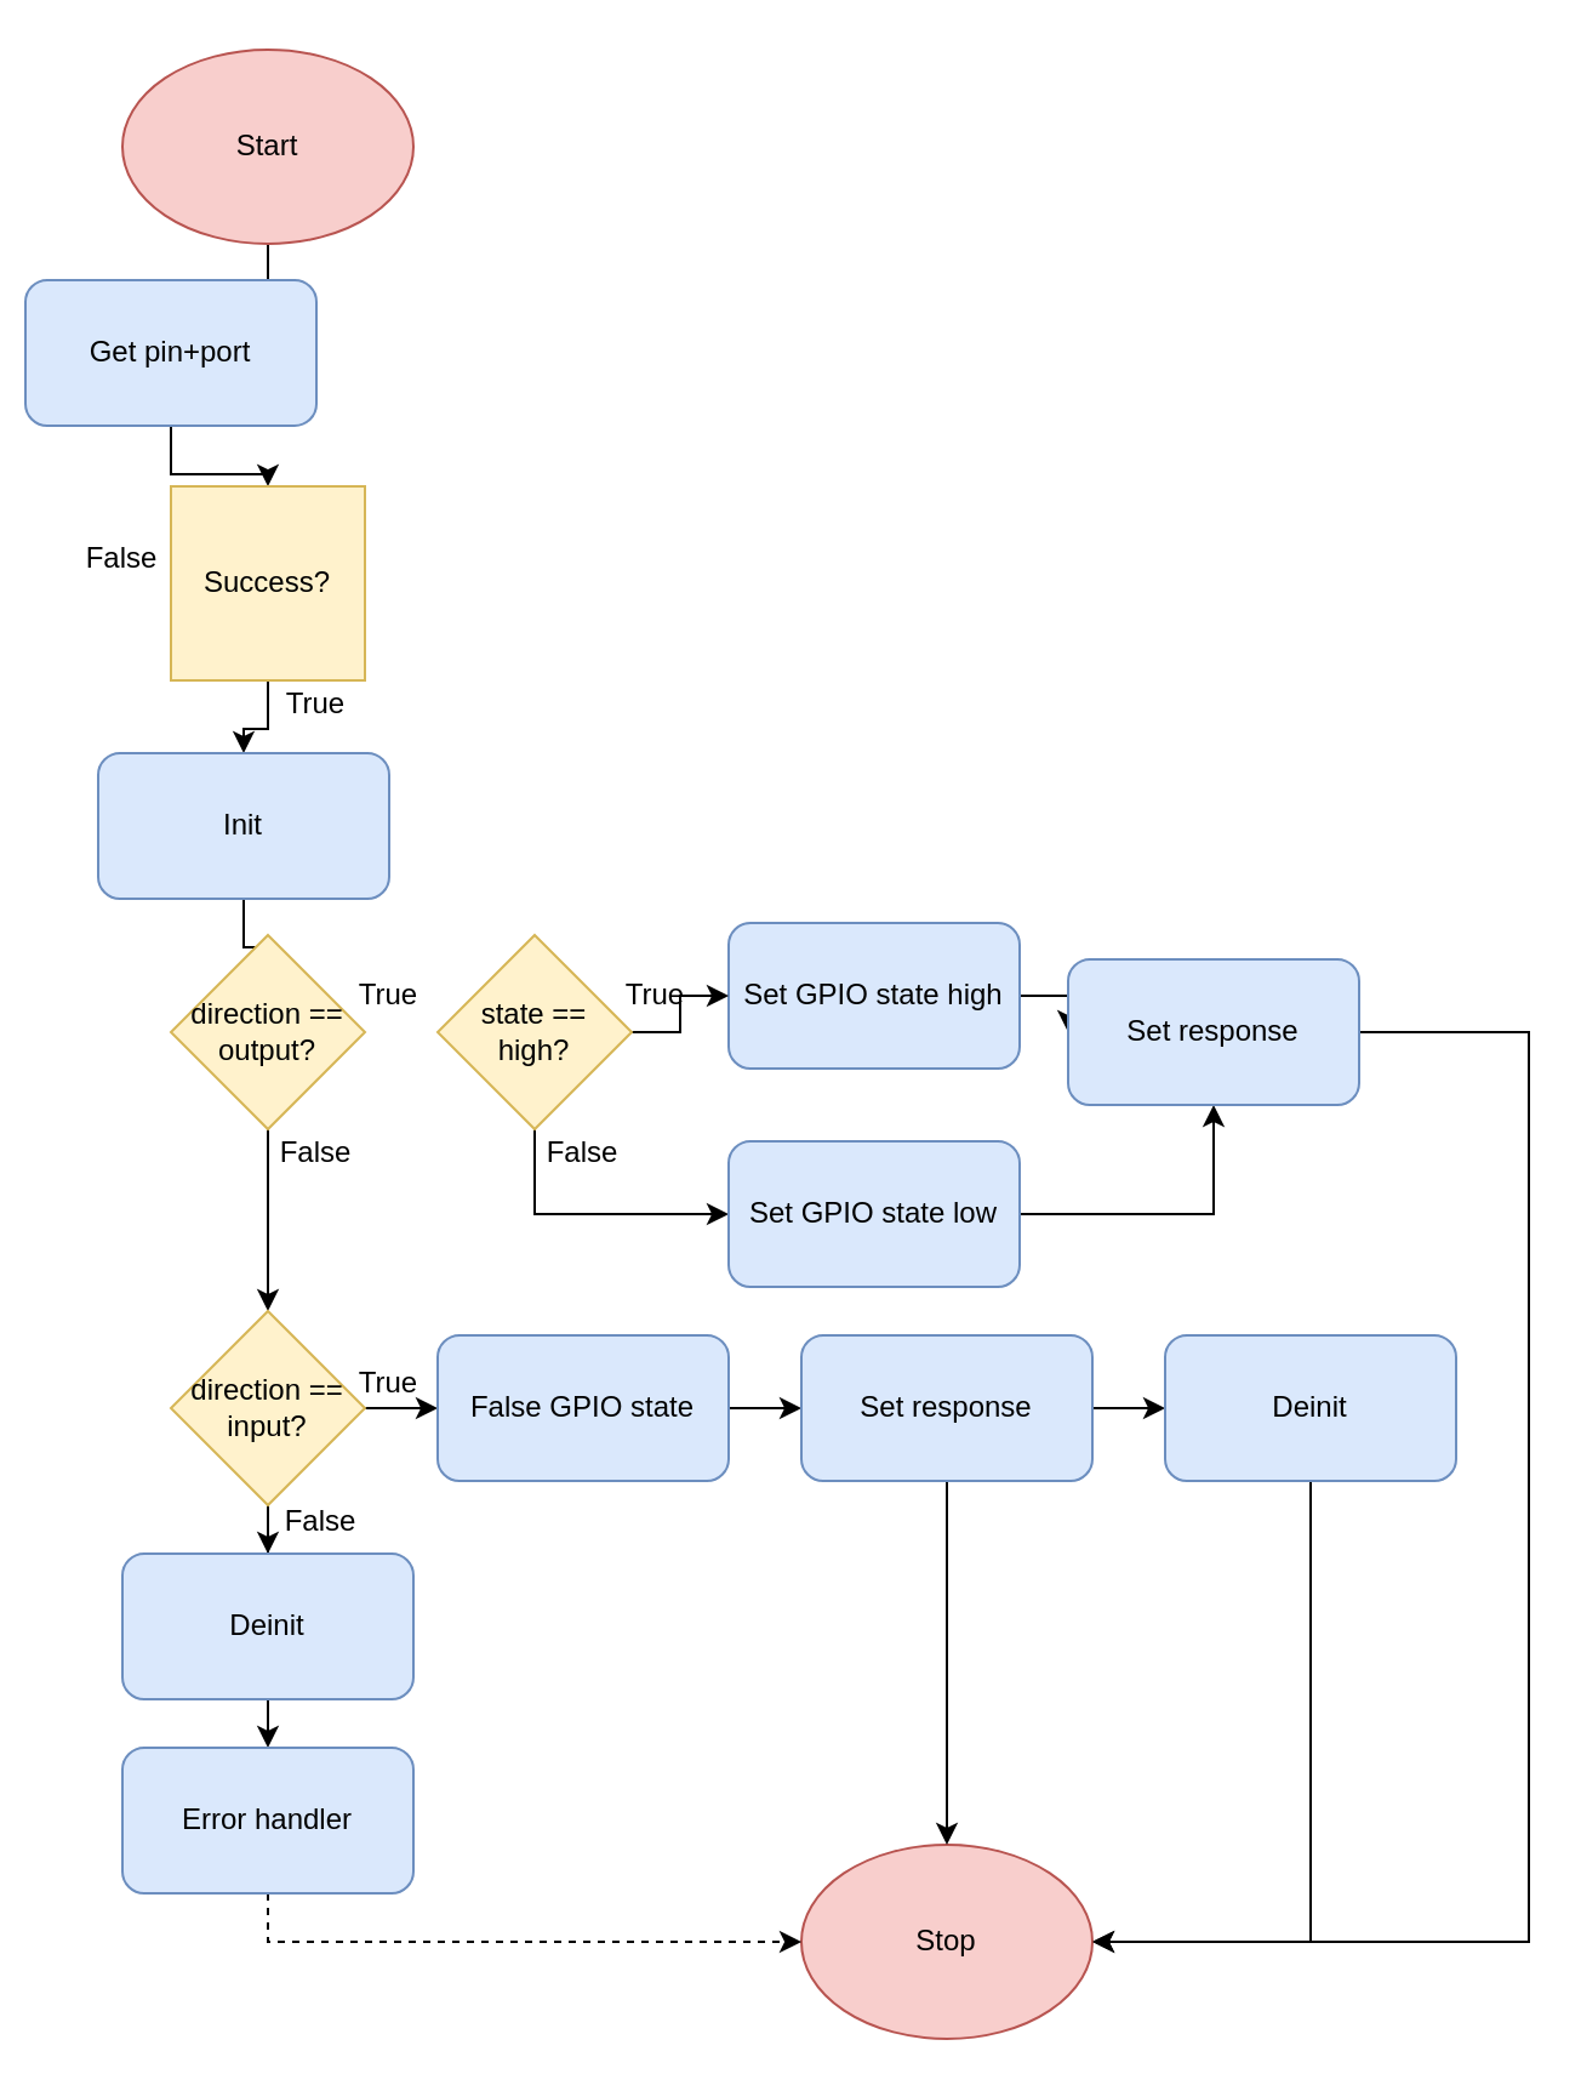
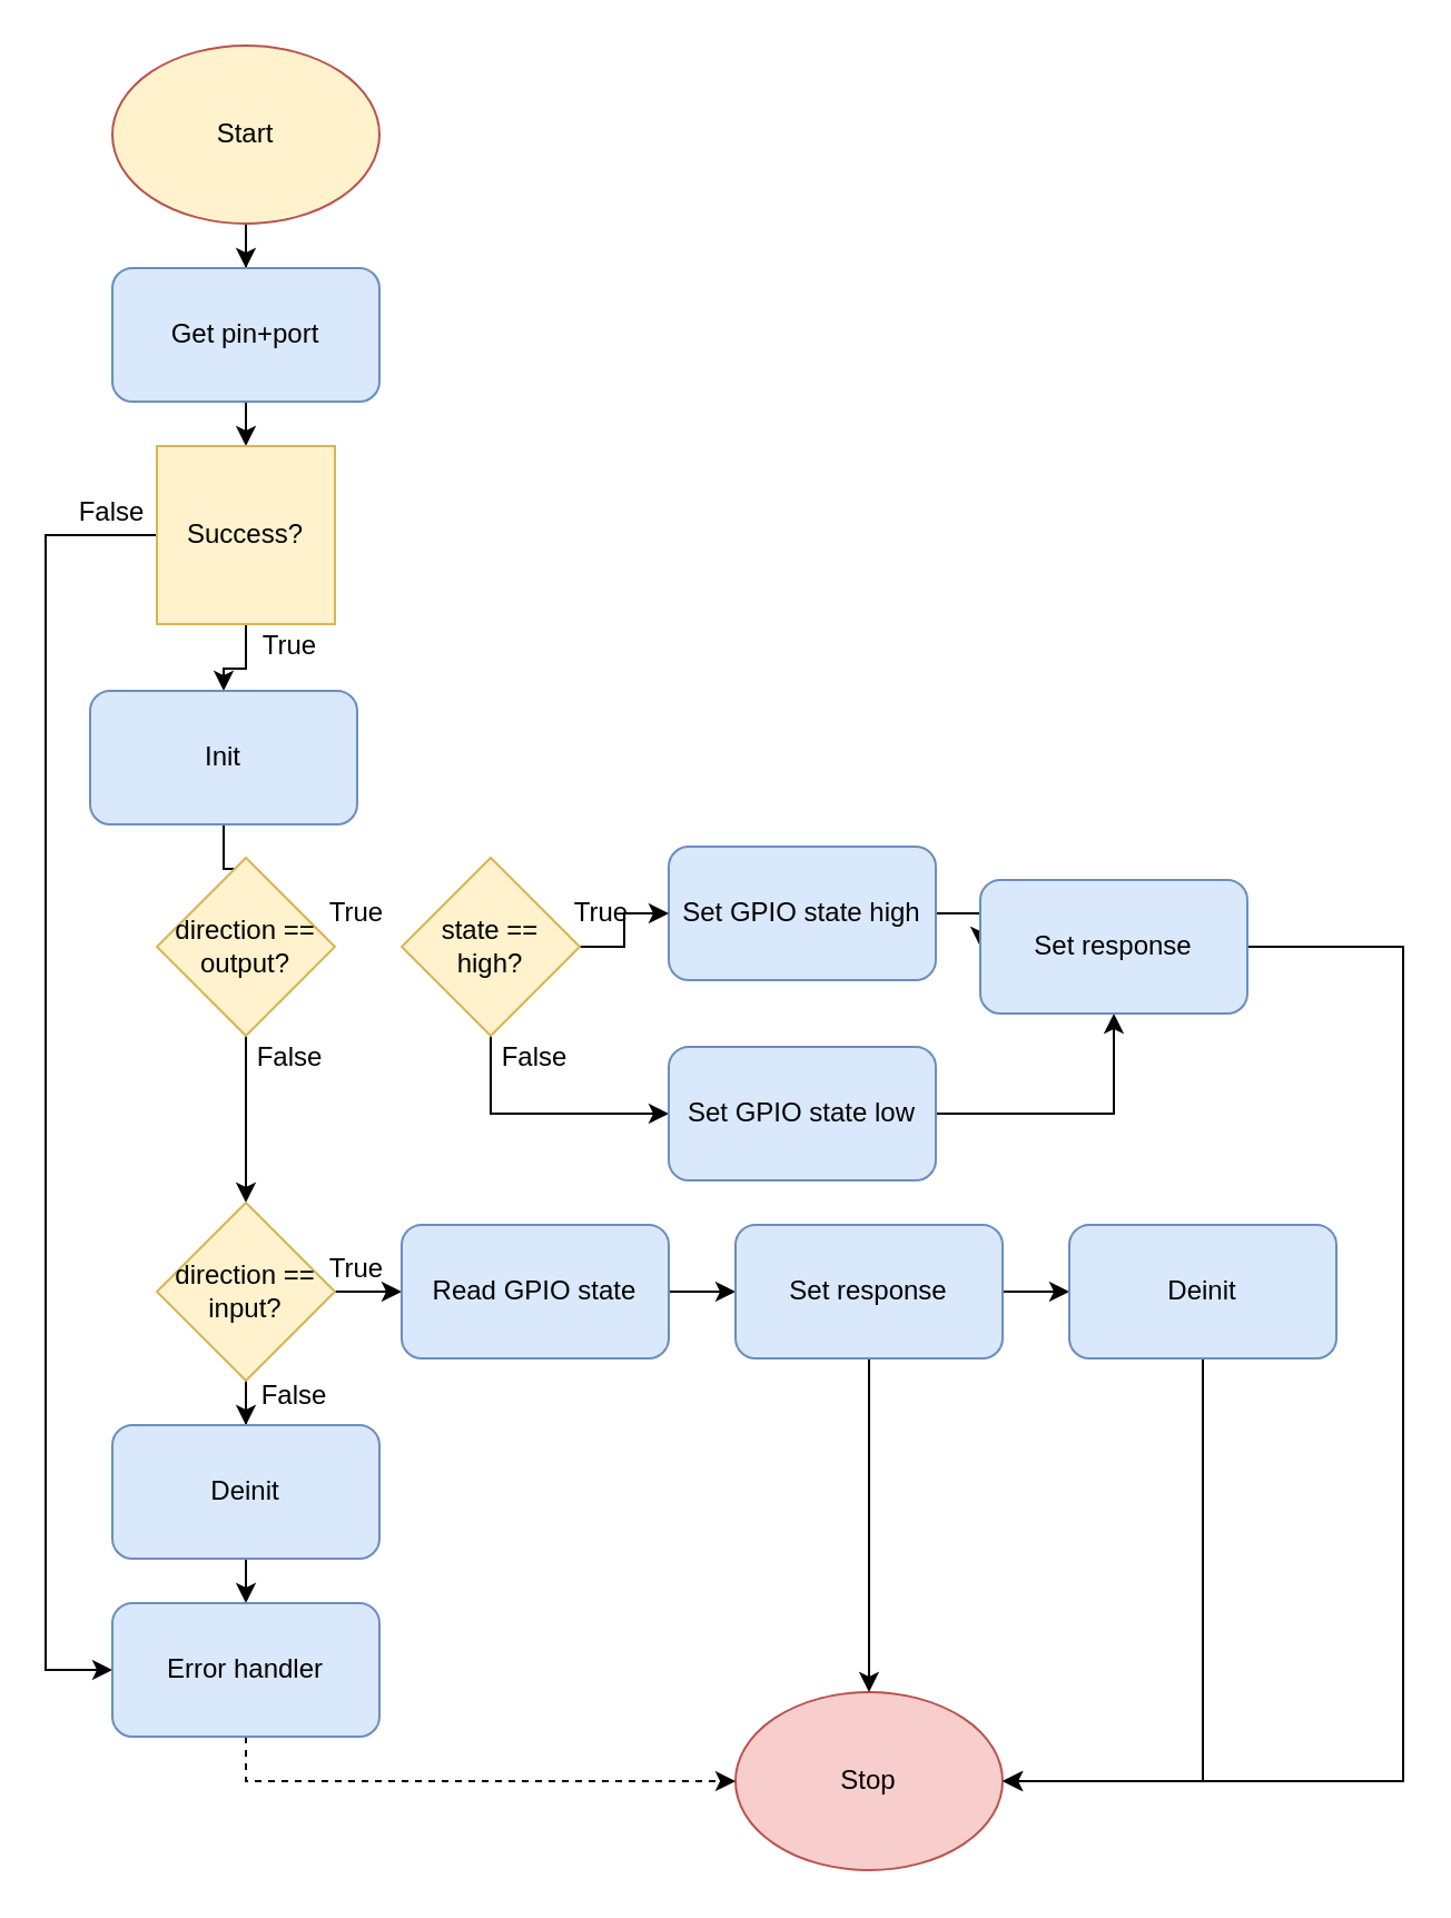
  <mxCell id="0" />
  <mxCell id="1" parent="0" />
  <mxCell id="2" style="edgeStyle=orthogonalEdgeStyle;rounded=0;orthogonalLoop=1;jettySize=auto;html=1;exitX=0.5;exitY=1;exitDx=0;exitDy=0;" parent="1" source="3" target="5" edge="1"><mxGeometry relative="1" as="geometry" /></mxCell>
- <mxCell id="3" value="Start" style="ellipse;whiteSpace=wrap;html=1;fillColor=#f8cecc;strokeColor=#b85450;" parent="1" vertex="1"><mxGeometry x="50" y="20" width="120" height="80" as="geometry" /></mxCell>
+ <mxCell id="3" value="Start" style="ellipse;whiteSpace=wrap;html=1;fillColor=#fff2cc;strokeColor=#b85450;" parent="1" vertex="1"><mxGeometry x="50" y="20" width="120" height="80" as="geometry" /></mxCell>
  <mxCell id="4" style="edgeStyle=orthogonalEdgeStyle;rounded=0;orthogonalLoop=1;jettySize=auto;html=1;exitX=0.5;exitY=1;exitDx=0;exitDy=0;entryX=0.5;entryY=0;entryDx=0;entryDy=0;" parent="1" source="5" target="8" edge="1"><mxGeometry relative="1" as="geometry" /></mxCell>
- <mxCell id="5" value="Get pin+port" style="rounded=1;whiteSpace=wrap;html=1;fillColor=#dae8fc;strokeColor=#6c8ebf;" parent="1" vertex="1"><mxGeometry x="10" y="115" width="120" height="60" as="geometry" /></mxCell>
+ <mxCell id="5" value="Get pin+port" style="rounded=1;whiteSpace=wrap;html=1;fillColor=#dae8fc;strokeColor=#6c8ebf;" parent="1" vertex="1"><mxGeometry x="50" y="120" width="120" height="60" as="geometry" /></mxCell>
  <mxCell id="6" style="edgeStyle=orthogonalEdgeStyle;rounded=0;orthogonalLoop=1;jettySize=auto;html=1;exitX=0.5;exitY=1;exitDx=0;exitDy=0;" parent="1" source="8" target="10" edge="1"><mxGeometry relative="1" as="geometry" /></mxCell>
+ <mxCell id="7" style="edgeStyle=orthogonalEdgeStyle;rounded=0;orthogonalLoop=1;jettySize=auto;html=1;exitX=0;exitY=0.5;exitDx=0;exitDy=0;entryX=0;entryY=0.5;entryDx=0;entryDy=0;" parent="1" source="8" target="31" edge="1"><mxGeometry relative="1" as="geometry"><Array as="points"><mxPoint x="20" y="240" /><mxPoint x="20" y="750" /></Array></mxGeometry></mxCell>
  <mxCell id="8" value="Success?" style="whiteSpace=wrap;html=1;fillColor=#fff2cc;strokeColor=#d6b656;rounded=0;" parent="1" vertex="1"><mxGeometry x="70" y="200" width="80" height="80" as="geometry" /></mxCell>
  <mxCell id="9" style="edgeStyle=orthogonalEdgeStyle;rounded=0;orthogonalLoop=1;jettySize=auto;html=1;exitX=0.5;exitY=1;exitDx=0;exitDy=0;" parent="1" source="10" target="12" edge="1"><mxGeometry relative="1" as="geometry" /></mxCell>
  <mxCell id="10" value="Init" style="rounded=1;whiteSpace=wrap;html=1;fillColor=#dae8fc;strokeColor=#6c8ebf;" parent="1" vertex="1"><mxGeometry x="40" y="310" width="120" height="60" as="geometry" /></mxCell>
  <mxCell id="11" style="edgeStyle=orthogonalEdgeStyle;rounded=0;orthogonalLoop=1;jettySize=auto;html=1;exitX=0.5;exitY=1;exitDx=0;exitDy=0;entryX=0.5;entryY=0;entryDx=0;entryDy=0;" parent="1" source="12" target="15" edge="1"><mxGeometry relative="1" as="geometry" /></mxCell>
  <mxCell id="12" value="direction == output?" style="rhombus;whiteSpace=wrap;html=1;fillColor=#fff2cc;strokeColor=#d6b656;" parent="1" vertex="1"><mxGeometry x="70" y="385" width="80" height="80" as="geometry" /></mxCell>
  <mxCell id="13" style="edgeStyle=orthogonalEdgeStyle;rounded=0;orthogonalLoop=1;jettySize=auto;html=1;exitX=1;exitY=0.5;exitDx=0;exitDy=0;" parent="1" source="15" target="24" edge="1"><mxGeometry relative="1" as="geometry" /></mxCell>
  <mxCell id="14" style="edgeStyle=orthogonalEdgeStyle;rounded=0;orthogonalLoop=1;jettySize=auto;html=1;exitX=0.5;exitY=1;exitDx=0;exitDy=0;" parent="1" source="15" target="29" edge="1"><mxGeometry relative="1" as="geometry" /></mxCell>
  <mxCell id="15" value="direction == input?" style="rhombus;whiteSpace=wrap;html=1;fillColor=#fff2cc;strokeColor=#d6b656;" parent="1" vertex="1"><mxGeometry x="70" y="540" width="80" height="80" as="geometry" /></mxCell>
  <mxCell id="16" style="edgeStyle=orthogonalEdgeStyle;rounded=0;orthogonalLoop=1;jettySize=auto;html=1;exitX=1;exitY=0.5;exitDx=0;exitDy=0;" parent="1" source="17" target="26" edge="1"><mxGeometry relative="1" as="geometry" /></mxCell>
  <mxCell id="17" value="Set GPIO state high" style="rounded=1;whiteSpace=wrap;html=1;fillColor=#dae8fc;strokeColor=#6c8ebf;" parent="1" vertex="1"><mxGeometry x="300" y="380" width="120" height="60" as="geometry" /></mxCell>
  <mxCell id="18" style="edgeStyle=orthogonalEdgeStyle;rounded=0;orthogonalLoop=1;jettySize=auto;html=1;exitX=1;exitY=0.5;exitDx=0;exitDy=0;" parent="1" source="20" target="17" edge="1"><mxGeometry relative="1" as="geometry" /></mxCell>
  <mxCell id="19" style="edgeStyle=orthogonalEdgeStyle;rounded=0;orthogonalLoop=1;jettySize=auto;html=1;exitX=0.5;exitY=1;exitDx=0;exitDy=0;entryX=0;entryY=0.5;entryDx=0;entryDy=0;" parent="1" source="20" target="22" edge="1"><mxGeometry relative="1" as="geometry" /></mxCell>
  <mxCell id="20" value="state == &lt;br&gt;high?" style="rhombus;whiteSpace=wrap;html=1;fillColor=#fff2cc;strokeColor=#d6b656;" parent="1" vertex="1"><mxGeometry x="180" y="385" width="80" height="80" as="geometry" /></mxCell>
  <mxCell id="21" style="edgeStyle=orthogonalEdgeStyle;rounded=0;orthogonalLoop=1;jettySize=auto;html=1;exitX=1;exitY=0.5;exitDx=0;exitDy=0;entryX=0.5;entryY=1;entryDx=0;entryDy=0;" parent="1" source="22" target="26" edge="1"><mxGeometry relative="1" as="geometry" /></mxCell>
  <mxCell id="22" value="Set GPIO state low" style="rounded=1;whiteSpace=wrap;html=1;fillColor=#dae8fc;strokeColor=#6c8ebf;" parent="1" vertex="1"><mxGeometry x="300" y="470" width="120" height="60" as="geometry" /></mxCell>
  <mxCell id="23" style="edgeStyle=orthogonalEdgeStyle;rounded=0;orthogonalLoop=1;jettySize=auto;html=1;exitX=1;exitY=0.5;exitDx=0;exitDy=0;" parent="1" source="24" target="34" edge="1"><mxGeometry relative="1" as="geometry" /></mxCell>
- <mxCell id="24" value="False GPIO state" style="rounded=1;whiteSpace=wrap;html=1;fillColor=#dae8fc;strokeColor=#6c8ebf;" parent="1" vertex="1"><mxGeometry x="180" y="550" width="120" height="60" as="geometry" /></mxCell>
+ <mxCell id="24" value="Read GPIO state" style="rounded=1;whiteSpace=wrap;html=1;fillColor=#dae8fc;strokeColor=#6c8ebf;" parent="1" vertex="1"><mxGeometry x="180" y="550" width="120" height="60" as="geometry" /></mxCell>
  <mxCell id="25" style="edgeStyle=orthogonalEdgeStyle;rounded=0;orthogonalLoop=1;jettySize=auto;html=1;exitX=1;exitY=0.5;exitDx=0;exitDy=0;entryX=1;entryY=0.5;entryDx=0;entryDy=0;" edge="1" parent="1" source="26" target="27"><mxGeometry relative="1" as="geometry"><Array as="points"><mxPoint x="630" y="425" /><mxPoint x="630" y="800" /></Array></mxGeometry></mxCell>
  <mxCell id="26" value="Set response" style="rounded=1;whiteSpace=wrap;html=1;fillColor=#dae8fc;strokeColor=#6c8ebf;" parent="1" vertex="1"><mxGeometry x="440" y="395" width="120" height="60" as="geometry" /></mxCell>
  <mxCell id="27" value="Stop" style="ellipse;whiteSpace=wrap;html=1;fillColor=#f8cecc;strokeColor=#b85450;" parent="1" vertex="1"><mxGeometry x="330" y="760" width="120" height="80" as="geometry" /></mxCell>
  <mxCell id="28" style="edgeStyle=orthogonalEdgeStyle;rounded=0;orthogonalLoop=1;jettySize=auto;html=1;exitX=0.5;exitY=1;exitDx=0;exitDy=0;entryX=0.5;entryY=0;entryDx=0;entryDy=0;" parent="1" source="29" target="31" edge="1"><mxGeometry relative="1" as="geometry" /></mxCell>
  <mxCell id="29" value="Deinit" style="rounded=1;whiteSpace=wrap;html=1;fillColor=#dae8fc;strokeColor=#6c8ebf;" parent="1" vertex="1"><mxGeometry x="50" y="640" width="120" height="60" as="geometry" /></mxCell>
  <mxCell id="30" style="edgeStyle=orthogonalEdgeStyle;rounded=0;orthogonalLoop=1;jettySize=auto;html=1;exitX=0.5;exitY=1;exitDx=0;exitDy=0;entryX=0;entryY=0.5;entryDx=0;entryDy=0;dashed=1;" parent="1" source="31" target="27" edge="1"><mxGeometry relative="1" as="geometry" /></mxCell>
  <mxCell id="31" value="Error handler" style="rounded=1;whiteSpace=wrap;html=1;fillColor=#dae8fc;strokeColor=#6c8ebf;" parent="1" vertex="1"><mxGeometry x="50" y="720" width="120" height="60" as="geometry" /></mxCell>
  <mxCell id="32" style="edgeStyle=orthogonalEdgeStyle;rounded=0;orthogonalLoop=1;jettySize=auto;html=1;exitX=0.5;exitY=1;exitDx=0;exitDy=0;" parent="1" source="34" target="27" edge="1"><mxGeometry relative="1" as="geometry" /></mxCell>
  <mxCell id="33" style="edgeStyle=orthogonalEdgeStyle;rounded=0;orthogonalLoop=1;jettySize=auto;html=1;exitX=1;exitY=0.5;exitDx=0;exitDy=0;entryX=0;entryY=0.5;entryDx=0;entryDy=0;" edge="1" parent="1" source="34" target="36"><mxGeometry relative="1" as="geometry" /></mxCell>
  <mxCell id="34" value="Set response" style="rounded=1;whiteSpace=wrap;html=1;fillColor=#dae8fc;strokeColor=#6c8ebf;" parent="1" vertex="1"><mxGeometry x="330" y="550" width="120" height="60" as="geometry" /></mxCell>
  <mxCell id="35" style="edgeStyle=orthogonalEdgeStyle;rounded=0;orthogonalLoop=1;jettySize=auto;html=1;exitX=0.5;exitY=1;exitDx=0;exitDy=0;entryX=1;entryY=0.5;entryDx=0;entryDy=0;" parent="1" source="36" target="27" edge="1"><mxGeometry relative="1" as="geometry" /></mxCell>
  <mxCell id="36" value="Deinit" style="rounded=1;whiteSpace=wrap;html=1;fillColor=#dae8fc;strokeColor=#6c8ebf;" parent="1" vertex="1"><mxGeometry x="480" y="550" width="120" height="60" as="geometry" /></mxCell>
  <mxCell id="37" value="False" style="text;html=1;strokeColor=none;fillColor=none;align=center;verticalAlign=middle;whiteSpace=wrap;rounded=0;" parent="1" vertex="1"><mxGeometry x="30" y="220" width="40" height="20" as="geometry" /></mxCell>
  <mxCell id="38" value="True" style="text;html=1;strokeColor=none;fillColor=none;align=center;verticalAlign=middle;whiteSpace=wrap;rounded=0;" parent="1" vertex="1"><mxGeometry x="110" y="280" width="40" height="20" as="geometry" /></mxCell>
  <mxCell id="39" value="True" style="text;html=1;strokeColor=none;fillColor=none;align=center;verticalAlign=middle;whiteSpace=wrap;rounded=0;" parent="1" vertex="1"><mxGeometry x="140" y="400" width="40" height="20" as="geometry" /></mxCell>
  <mxCell id="40" value="True" style="text;html=1;strokeColor=none;fillColor=none;align=center;verticalAlign=middle;whiteSpace=wrap;rounded=0;" parent="1" vertex="1"><mxGeometry x="140" y="560" width="40" height="20" as="geometry" /></mxCell>
  <mxCell id="41" value="True" style="text;html=1;strokeColor=none;fillColor=none;align=center;verticalAlign=middle;whiteSpace=wrap;rounded=0;" parent="1" vertex="1"><mxGeometry x="250" y="400" width="40" height="20" as="geometry" /></mxCell>
  <mxCell id="42" value="False" style="text;html=1;strokeColor=none;fillColor=none;align=center;verticalAlign=middle;whiteSpace=wrap;rounded=0;" parent="1" vertex="1"><mxGeometry x="220" y="465" width="40" height="20" as="geometry" /></mxCell>
  <mxCell id="43" value="False" style="text;html=1;strokeColor=none;fillColor=none;align=center;verticalAlign=middle;whiteSpace=wrap;rounded=0;" parent="1" vertex="1"><mxGeometry x="110" y="465" width="40" height="20" as="geometry" /></mxCell>
  <mxCell id="44" value="False" style="text;html=1;strokeColor=none;fillColor=none;align=center;verticalAlign=middle;whiteSpace=wrap;rounded=0;" parent="1" vertex="1"><mxGeometry x="112" y="617" width="40" height="20" as="geometry" /></mxCell>
